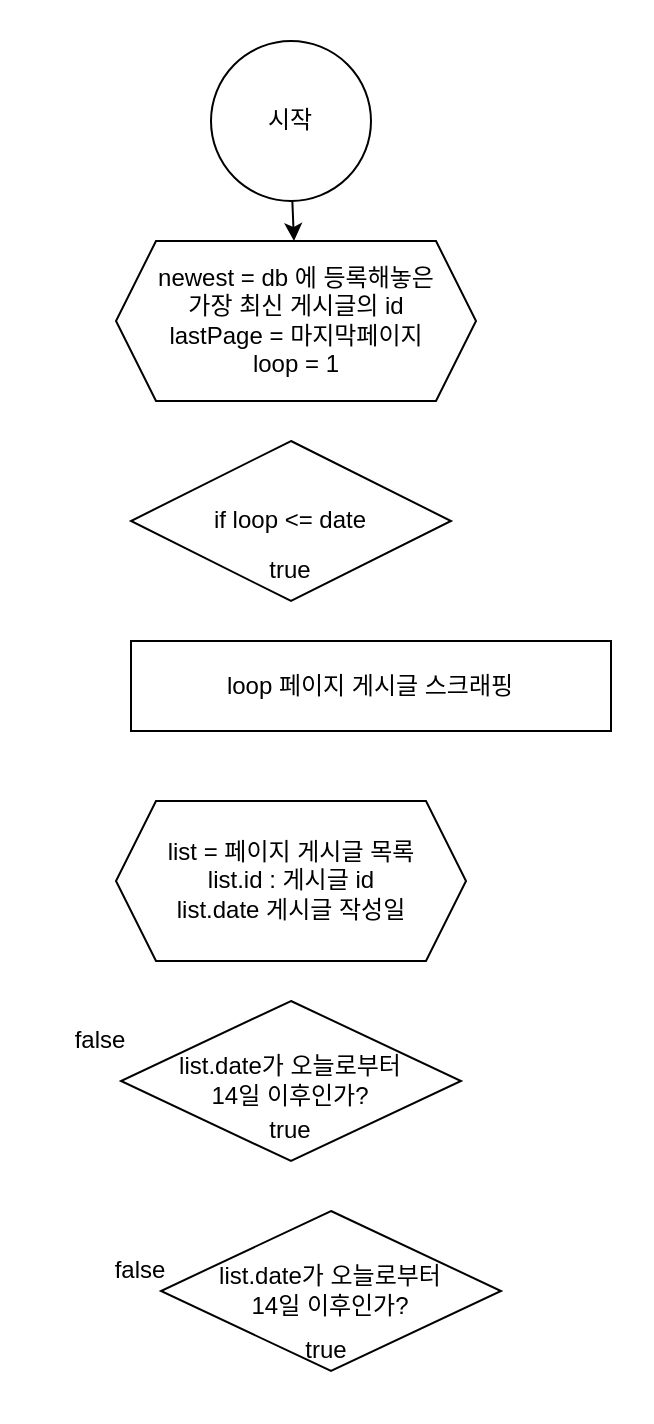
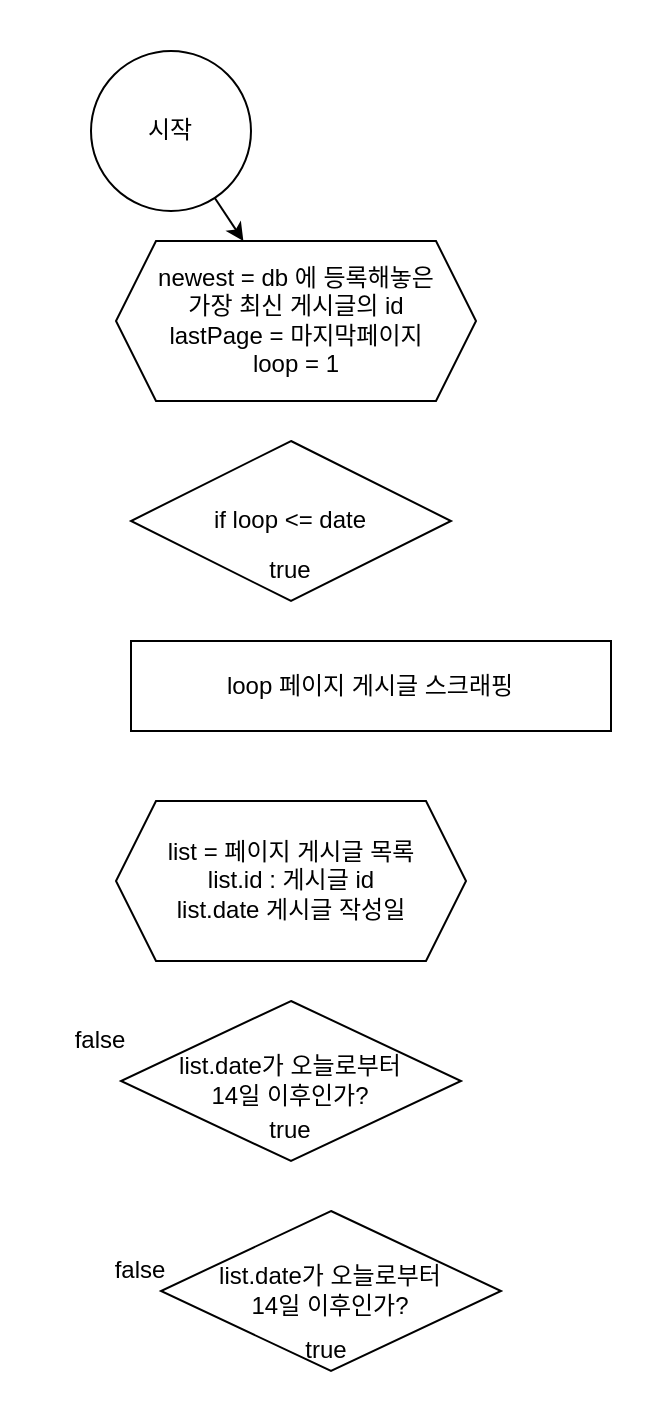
  <mxCell id="0" />
  <mxCell id="1" parent="0" />
- <mxCell id="2" value="&lt;font style=&quot;vertical-align: inherit;&quot;&gt;&lt;font style=&quot;vertical-align: inherit;&quot;&gt;&lt;font style=&quot;vertical-align: inherit;&quot;&gt;&lt;font style=&quot;vertical-align: inherit;&quot;&gt;시작&lt;/font&gt;&lt;/font&gt;&lt;/font&gt;&lt;/font&gt;" style="ellipse;whiteSpace=wrap;html=1;aspect=fixed;" parent="1" vertex="1"><mxGeometry x="105" width="80" height="80" as="geometry" y="20" /></mxCell>
+ <mxCell id="2" value="&lt;font style=&quot;vertical-align: inherit;&quot;&gt;&lt;font style=&quot;vertical-align: inherit;&quot;&gt;&lt;font style=&quot;vertical-align: inherit;&quot;&gt;&lt;font style=&quot;vertical-align: inherit;&quot;&gt;시작&lt;/font&gt;&lt;/font&gt;&lt;/font&gt;&lt;/font&gt;" style="ellipse;whiteSpace=wrap;html=1;aspect=fixed;" parent="1" vertex="1"><mxGeometry x="45" y="25" width="80" height="80" as="geometry" /></mxCell>
  <mxCell id="3" value="" style="endArrow=classic;html=1;rounded=0;" parent="1" source="2" edge="1" target="4"><mxGeometry width="50" height="50" relative="1" as="geometry"><mxPoint x="125" y="280" as="sourcePoint" /><mxPoint x="165" y="120" as="targetPoint" /></mxGeometry></mxCell>
  <mxCell id="4" value="newest = db 에 등록해놓은&lt;br&gt;가장 최신 게시글의 id&lt;br&gt;lastPage = 마지막페이지&lt;br&gt;loop = 1" style="shape=hexagon;perimeter=hexagonPerimeter2;whiteSpace=wrap;html=1;fixedSize=1;" parent="1" vertex="1"><mxGeometry x="57.5" y="120" width="180" height="80" as="geometry" /></mxCell>
  <mxCell id="5" value="if loop &amp;lt;= date" style="rhombus;whiteSpace=wrap;html=1;" parent="1" vertex="1"><mxGeometry x="65" y="220" width="160" height="80" as="geometry" /></mxCell>
  <mxCell id="6" value="true" style="text;html=1;strokeColor=none;fillColor=none;align=center;verticalAlign=middle;whiteSpace=wrap;rounded=0;" vertex="1" parent="1"><mxGeometry x="115" y="270" width="60" height="30" as="geometry" /></mxCell>
  <mxCell id="7" value="false" style="text;html=1;strokeColor=none;fillColor=none;align=center;verticalAlign=middle;whiteSpace=wrap;rounded=0;" vertex="1" parent="1"><mxGeometry x="40" y="620" width="60" height="30" as="geometry" /></mxCell>
  <mxCell id="8" value="loop 페이지 게시글 스크래핑" style="rounded=0;whiteSpace=wrap;html=1;" vertex="1" parent="1"><mxGeometry x="65" y="320" width="240" height="45" as="geometry" /></mxCell>
  <mxCell id="9" value="list = 페이지 게시글 목록&lt;br&gt;list.id : 게시글 id&lt;br&gt;list.date 게시글 작성일" style="shape=hexagon;perimeter=hexagonPerimeter2;whiteSpace=wrap;html=1;fixedSize=1;" vertex="1" parent="1"><mxGeometry x="57.5" y="400" width="175" height="80" as="geometry" /></mxCell>
  <mxCell id="10" value="list.date가 오늘로부터&lt;br&gt;14일 이후인가?" style="rhombus;whiteSpace=wrap;html=1;" vertex="1" parent="1"><mxGeometry x="80" y="605" width="170" height="80" as="geometry" /></mxCell>
  <mxCell id="11" value="true" style="text;html=1;strokeColor=none;fillColor=none;align=center;verticalAlign=middle;whiteSpace=wrap;rounded=0;" vertex="1" parent="1"><mxGeometry x="132.5" y="660" width="60" height="30" as="geometry" /></mxCell>
  <mxCell id="12" value="false" style="text;html=1;strokeColor=none;fillColor=none;align=center;verticalAlign=middle;whiteSpace=wrap;rounded=0;" vertex="1" parent="1"><mxGeometry x="20" y="505" width="60" height="30" as="geometry" /></mxCell>
  <mxCell id="13" value="list.date가 오늘로부터&lt;br&gt;14일 이후인가?" style="rhombus;whiteSpace=wrap;html=1;" vertex="1" parent="1"><mxGeometry x="60" y="500" width="170" height="80" as="geometry" /></mxCell>
  <mxCell id="14" value="true" style="text;html=1;strokeColor=none;fillColor=none;align=center;verticalAlign=middle;whiteSpace=wrap;rounded=0;" vertex="1" parent="1"><mxGeometry x="115" y="550" width="60" height="30" as="geometry" /></mxCell>
